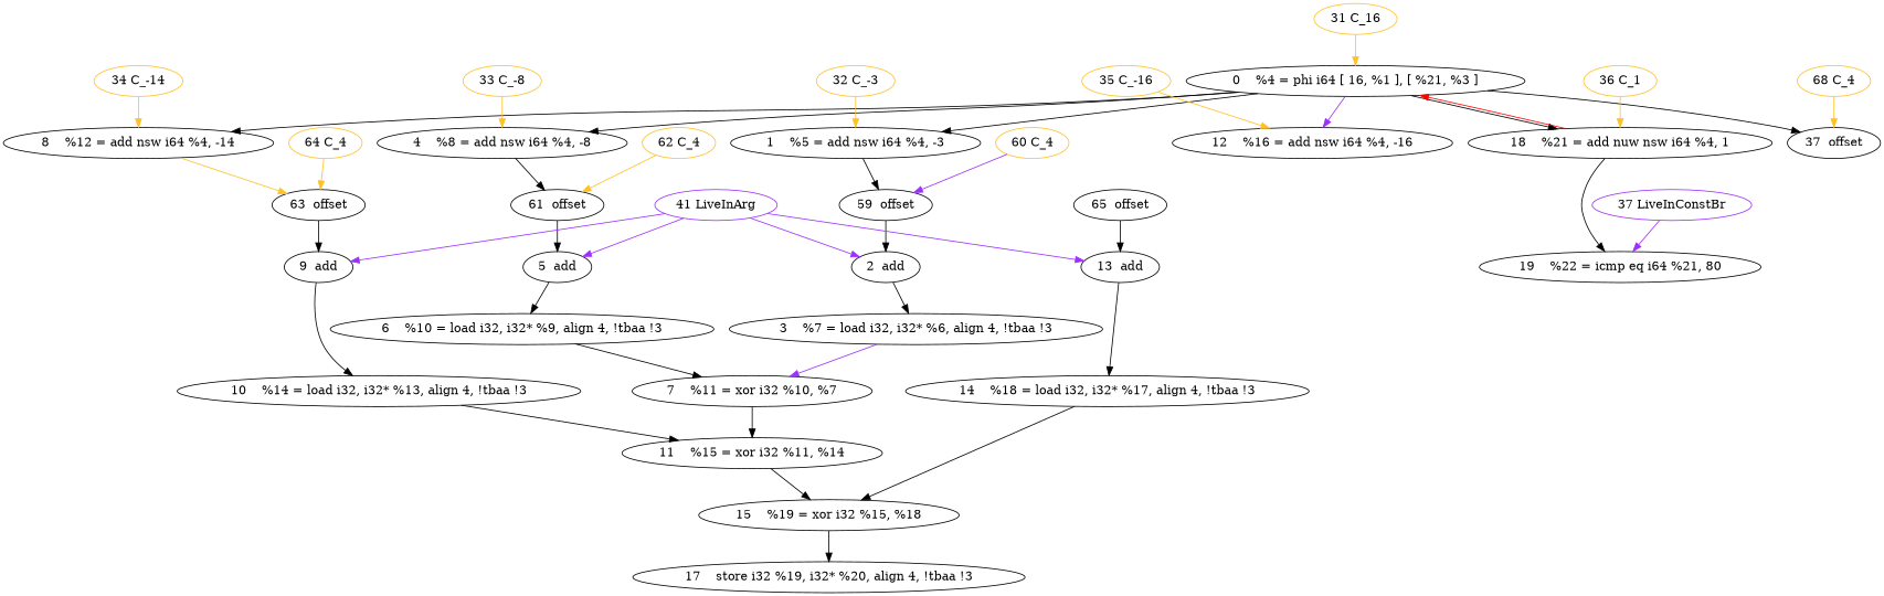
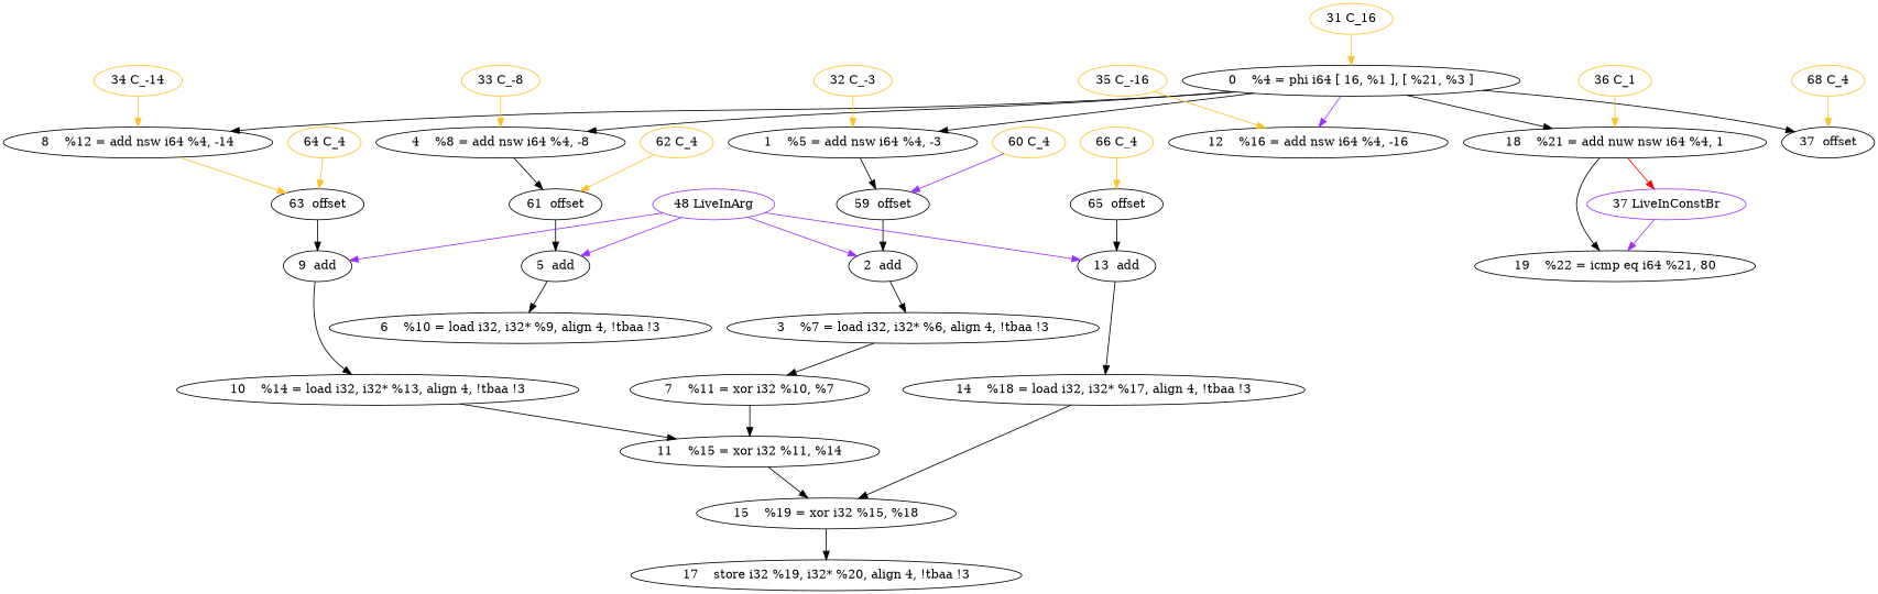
  digraph {
    node [color=black]
    n1 [label="0    %4 = phi i64 [ 16, %1 ], [ %21, %3 ]"]
    n2 [label="1    %5 = add nsw i64 %4, -3"]
    n3 [label="4    %8 = add nsw i64 %4, -8"]
    n4 [label="8    %12 = add nsw i64 %4, -14"]
    n5 [label="12    %16 = add nsw i64 %4, -16"]
    n6 [label="18    %21 = add nuw nsw i64 %4, 1"]
    n7 [label="37  offset"]
    n8 [label="59  offset"]
    n9 [label="2  add"]
    n10 [label="3    %7 = load i32, i32* %6, align 4, !tbaa !3"]
    n11 [label="7    %11 = xor i32 %10, %7"]
    n12 [label="61  offset"]
    n13 [label="5  add"]
    n14 [label="6    %10 = load i32, i32* %9, align 4, !tbaa !3"]
    n15 [label="11    %15 = xor i32 %11, %14"]
    n16 [label="63  offset"]
    n17 [label="9  add"]
    n18 [label="10    %14 = load i32, i32* %13, align 4, !tbaa !3"]
    n19 [label="15    %19 = xor i32 %15, %18"]
    n20 [label="65  offset"]
    n21 [label="13  add"]
    n22 [label="14    %18 = load i32, i32* %17, align 4, !tbaa !3"]
    n23 [label="17    store i32 %19, i32* %20, align 4, !tbaa !3"]
    n24 [label="19    %22 = icmp eq i64 %21, 80"]
    n25 [color=goldenrod1 label="31 C_16"]
    n26 [color=goldenrod1 label="32 C_-3"]
    n27 [color=goldenrod1 label="33 C_-8"]
    n28 [color=goldenrod1 label="34 C_-14"]
    n29 [color=goldenrod1 label="35 C_-16"]
    n30 [color=goldenrod1 label="36 C_1"]
    n31 [color=goldenrod1 label="60 C_4"]
    n32 [color=goldenrod1 label="62 C_4"]
    n33 [color=goldenrod1 label="64 C_4"]
+   n34 [color=goldenrod1 label="66 C_4"]
    n35 [color=goldenrod1 label="68 C_4"]
    n36 [color=purple1 label="37 LiveInConstBr"]
-   n37 [color=purple1 label="41 LiveInArg"]
+   n37 [color=purple1 label="48 LiveInArg"]
    subgraph sub_1 {
      compound=true
      n1
      n2
      n3
      n4
      n5
      n6
      n7
      n8
      n9
      n10
      n11
      n12
      n13
      n14
      n15
      n16
      n17
      n18
      n19
      n20
      n21
      n22
      n23
      n24
      n25
      n26
      n27
      n28
      n29
      n30
      n31
      n32
      n33
+     n34
      n35
      n36
      n37
    }
    n1 -> n2
    n1 -> n3
    n1 -> n4
    n1 -> n5 [color=purple1]
    n1 -> n6
    n1 -> n7
    n2 -> n8
    n3 -> n12
    n4 -> n16 [color=goldenrod1]
-   n6 -> n1 [color=red]
+   n6 -> n36 [color=red]
    n6 -> n24
    n8 -> n9
    n9 -> n10
-   n10 -> n11 [color=purple1]
+   n10 -> n11
    n11 -> n15
    n12 -> n13
    n13 -> n14
-   n14 -> n11
    n15 -> n19
    n16 -> n17
    n17 -> n18
    n18 -> n15
    n19 -> n23
    n20 -> n21
    n21 -> n22
    n22 -> n19
    n25 -> n1 [color=goldenrod1]
    n26 -> n2 [color=goldenrod1]
    n27 -> n3 [color=goldenrod1]
    n28 -> n4 [color=goldenrod1]
    n29 -> n5 [color=goldenrod1]
    n30 -> n6 [color=goldenrod1]
    n31 -> n8 [color=purple1]
    n32 -> n12 [color=goldenrod1]
    n33 -> n16 [color=goldenrod1]
+   n34 -> n20 [color=goldenrod1]
    n35 -> n7 [color=goldenrod1]
    n36 -> n24 [color=purple1]
    n37 -> n9 [color=purple1]
    n37 -> n13 [color=purple1]
    n37 -> n17 [color=purple1]
    n37 -> n21 [color=purple1]
  }
